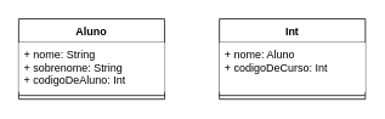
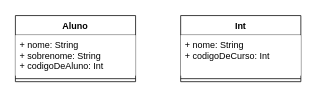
  <mxCell id="0" />
  <mxCell id="1" parent="0" />
  <mxCell id="2" value="Aluno" style="swimlane;fontStyle=1;align=center;verticalAlign=top;childLayout=stackLayout;horizontal=1;startSize=26;horizontalStack=0;resizeParent=1;resizeParentMax=0;resizeLast=0;collapsible=1;marginBottom=0;" vertex="1" parent="1"><mxGeometry x="20" y="20" width="160" height="88" as="geometry" /></mxCell>
  <mxCell id="3" value="+ nome: String&#10;+ sobrenome: String&#10;+ codigoDeAluno: Int" style="text;strokeColor=none;align=left;verticalAlign=top;spacingLeft=4;spacingRight=4;overflow=hidden;rotatable=0;points=[[0,0.5],[1,0.5]];portConstraint=eastwest;fillColor=#ffffff;" vertex="1" parent="2"><mxGeometry y="26" width="160" height="54" as="geometry" /></mxCell>
  <mxCell id="4" value="" style="line;strokeWidth=1;fillColor=none;align=left;verticalAlign=middle;spacingTop=-1;spacingLeft=3;spacingRight=3;rotatable=0;labelPosition=right;points=[];portConstraint=eastwest;" vertex="1" parent="2"><mxGeometry y="80" width="160" height="8" as="geometry" /></mxCell>
  <mxCell id="5" value="Int" style="swimlane;fontStyle=1;align=center;verticalAlign=top;childLayout=stackLayout;horizontal=1;startSize=26;horizontalStack=0;resizeParent=1;resizeParentMax=0;resizeLast=0;collapsible=1;marginBottom=0;" vertex="1" parent="1"><mxGeometry x="240" y="20" width="160" height="88" as="geometry" /></mxCell>
- <mxCell id="6" value="+ nome: Aluno&#10;+ codigoDeCurso: Int" style="text;strokeColor=none;align=left;verticalAlign=top;spacingLeft=4;spacingRight=4;overflow=hidden;rotatable=0;points=[[0,0.5],[1,0.5]];portConstraint=eastwest;fillColor=#ffffff;" vertex="1" parent="5"><mxGeometry y="26" width="160" height="54" as="geometry" /></mxCell>
+ <mxCell id="6" value="+ nome: String&#10;+ codigoDeCurso: Int" style="text;strokeColor=none;align=left;verticalAlign=top;spacingLeft=4;spacingRight=4;overflow=hidden;rotatable=0;points=[[0,0.5],[1,0.5]];portConstraint=eastwest;fillColor=#ffffff;" vertex="1" parent="5"><mxGeometry y="26" width="160" height="54" as="geometry" /></mxCell>
  <mxCell id="7" value="" style="line;strokeWidth=1;fillColor=none;align=left;verticalAlign=middle;spacingTop=-1;spacingLeft=3;spacingRight=3;rotatable=0;labelPosition=right;points=[];portConstraint=eastwest;" vertex="1" parent="5"><mxGeometry y="80" width="160" height="8" as="geometry" /></mxCell>
